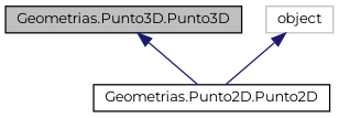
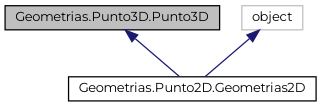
  digraph {
    fontname=Montserrat
    node [color=black fillcolor=white fontname=Montserrat fontsize=10 shape=record style=filled]
    edge [color=midnightblue dir=back fontname=Montserrat fontsize=10 labelfontname=Helvetica labelfontsize=10 style=solid]
    n1 [fillcolor=grey75 fontcolor=black height=0.2 label="Geometrias.Punto3D.Punto3D" width=0.4]
-   n2 [height=0.2 label="Geometrias.Punto2D.Punto2D" width=0.4]
+   n2 [height=0.2 label="Geometrias.Punto2D.Geometrias2D" width=0.4]
    n3 [color=grey75 height=0.2 label=object width=0.4]
    n1 -> n2
    n3 -> n2
  }
